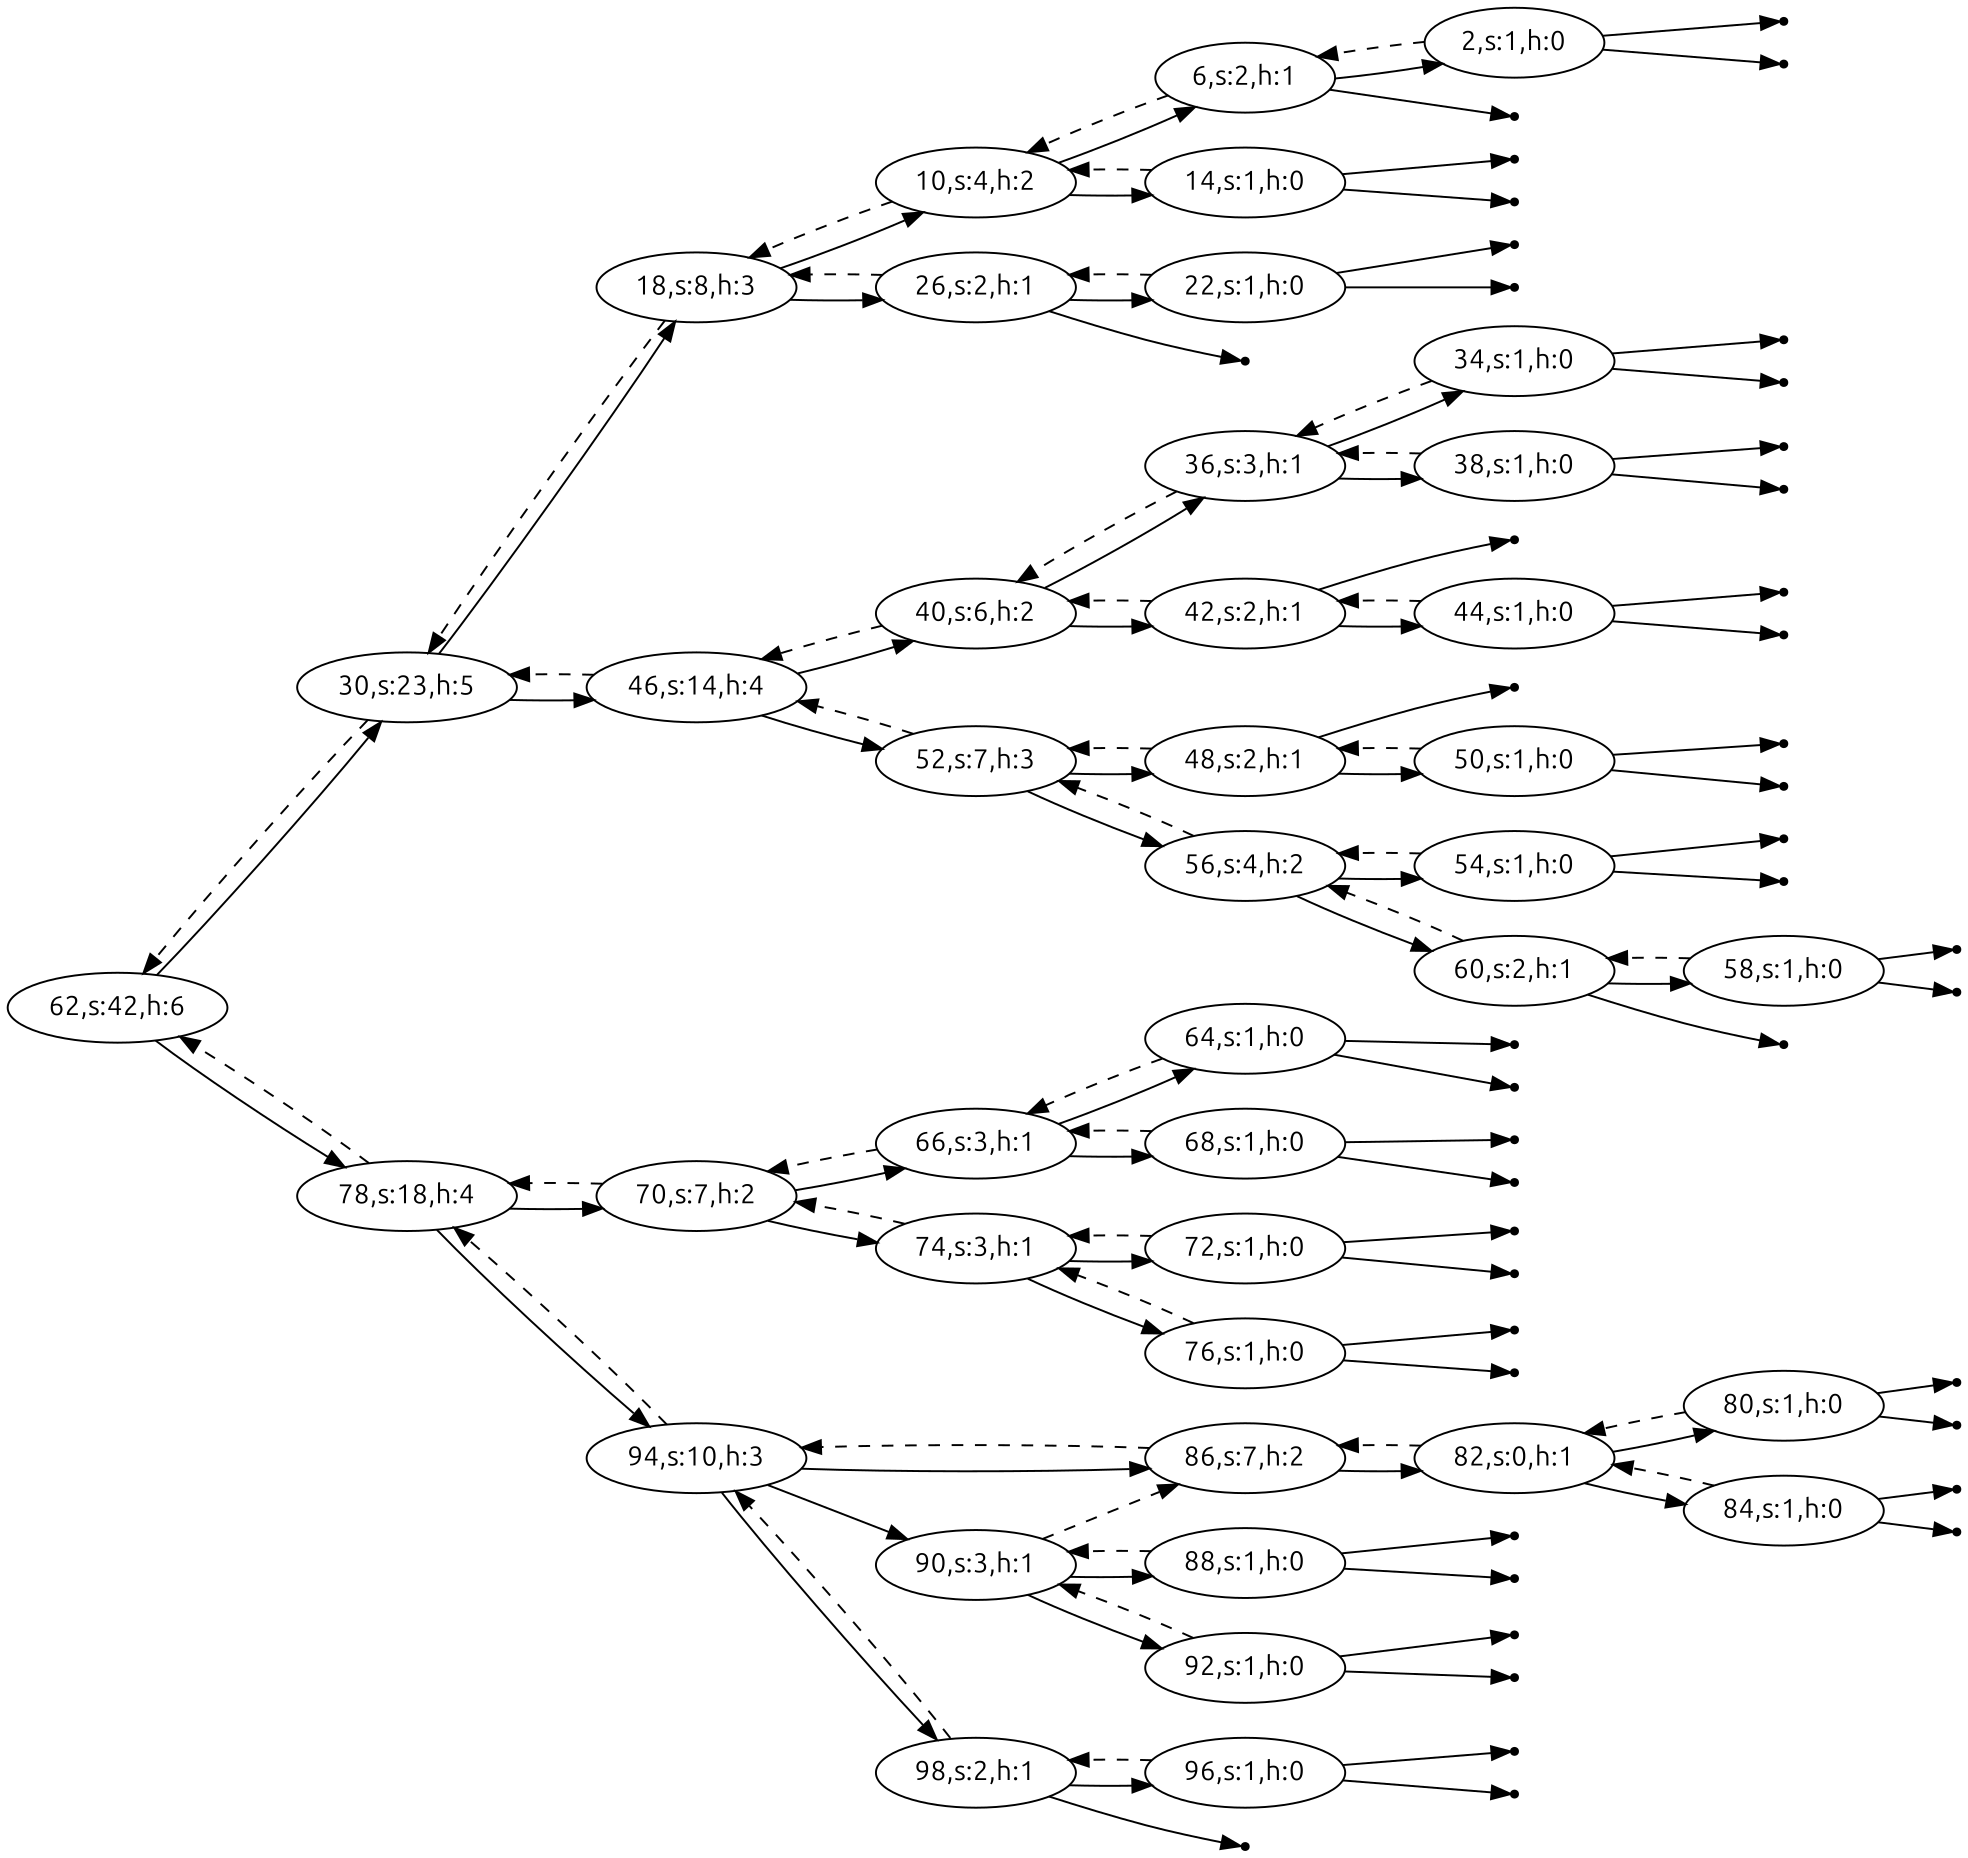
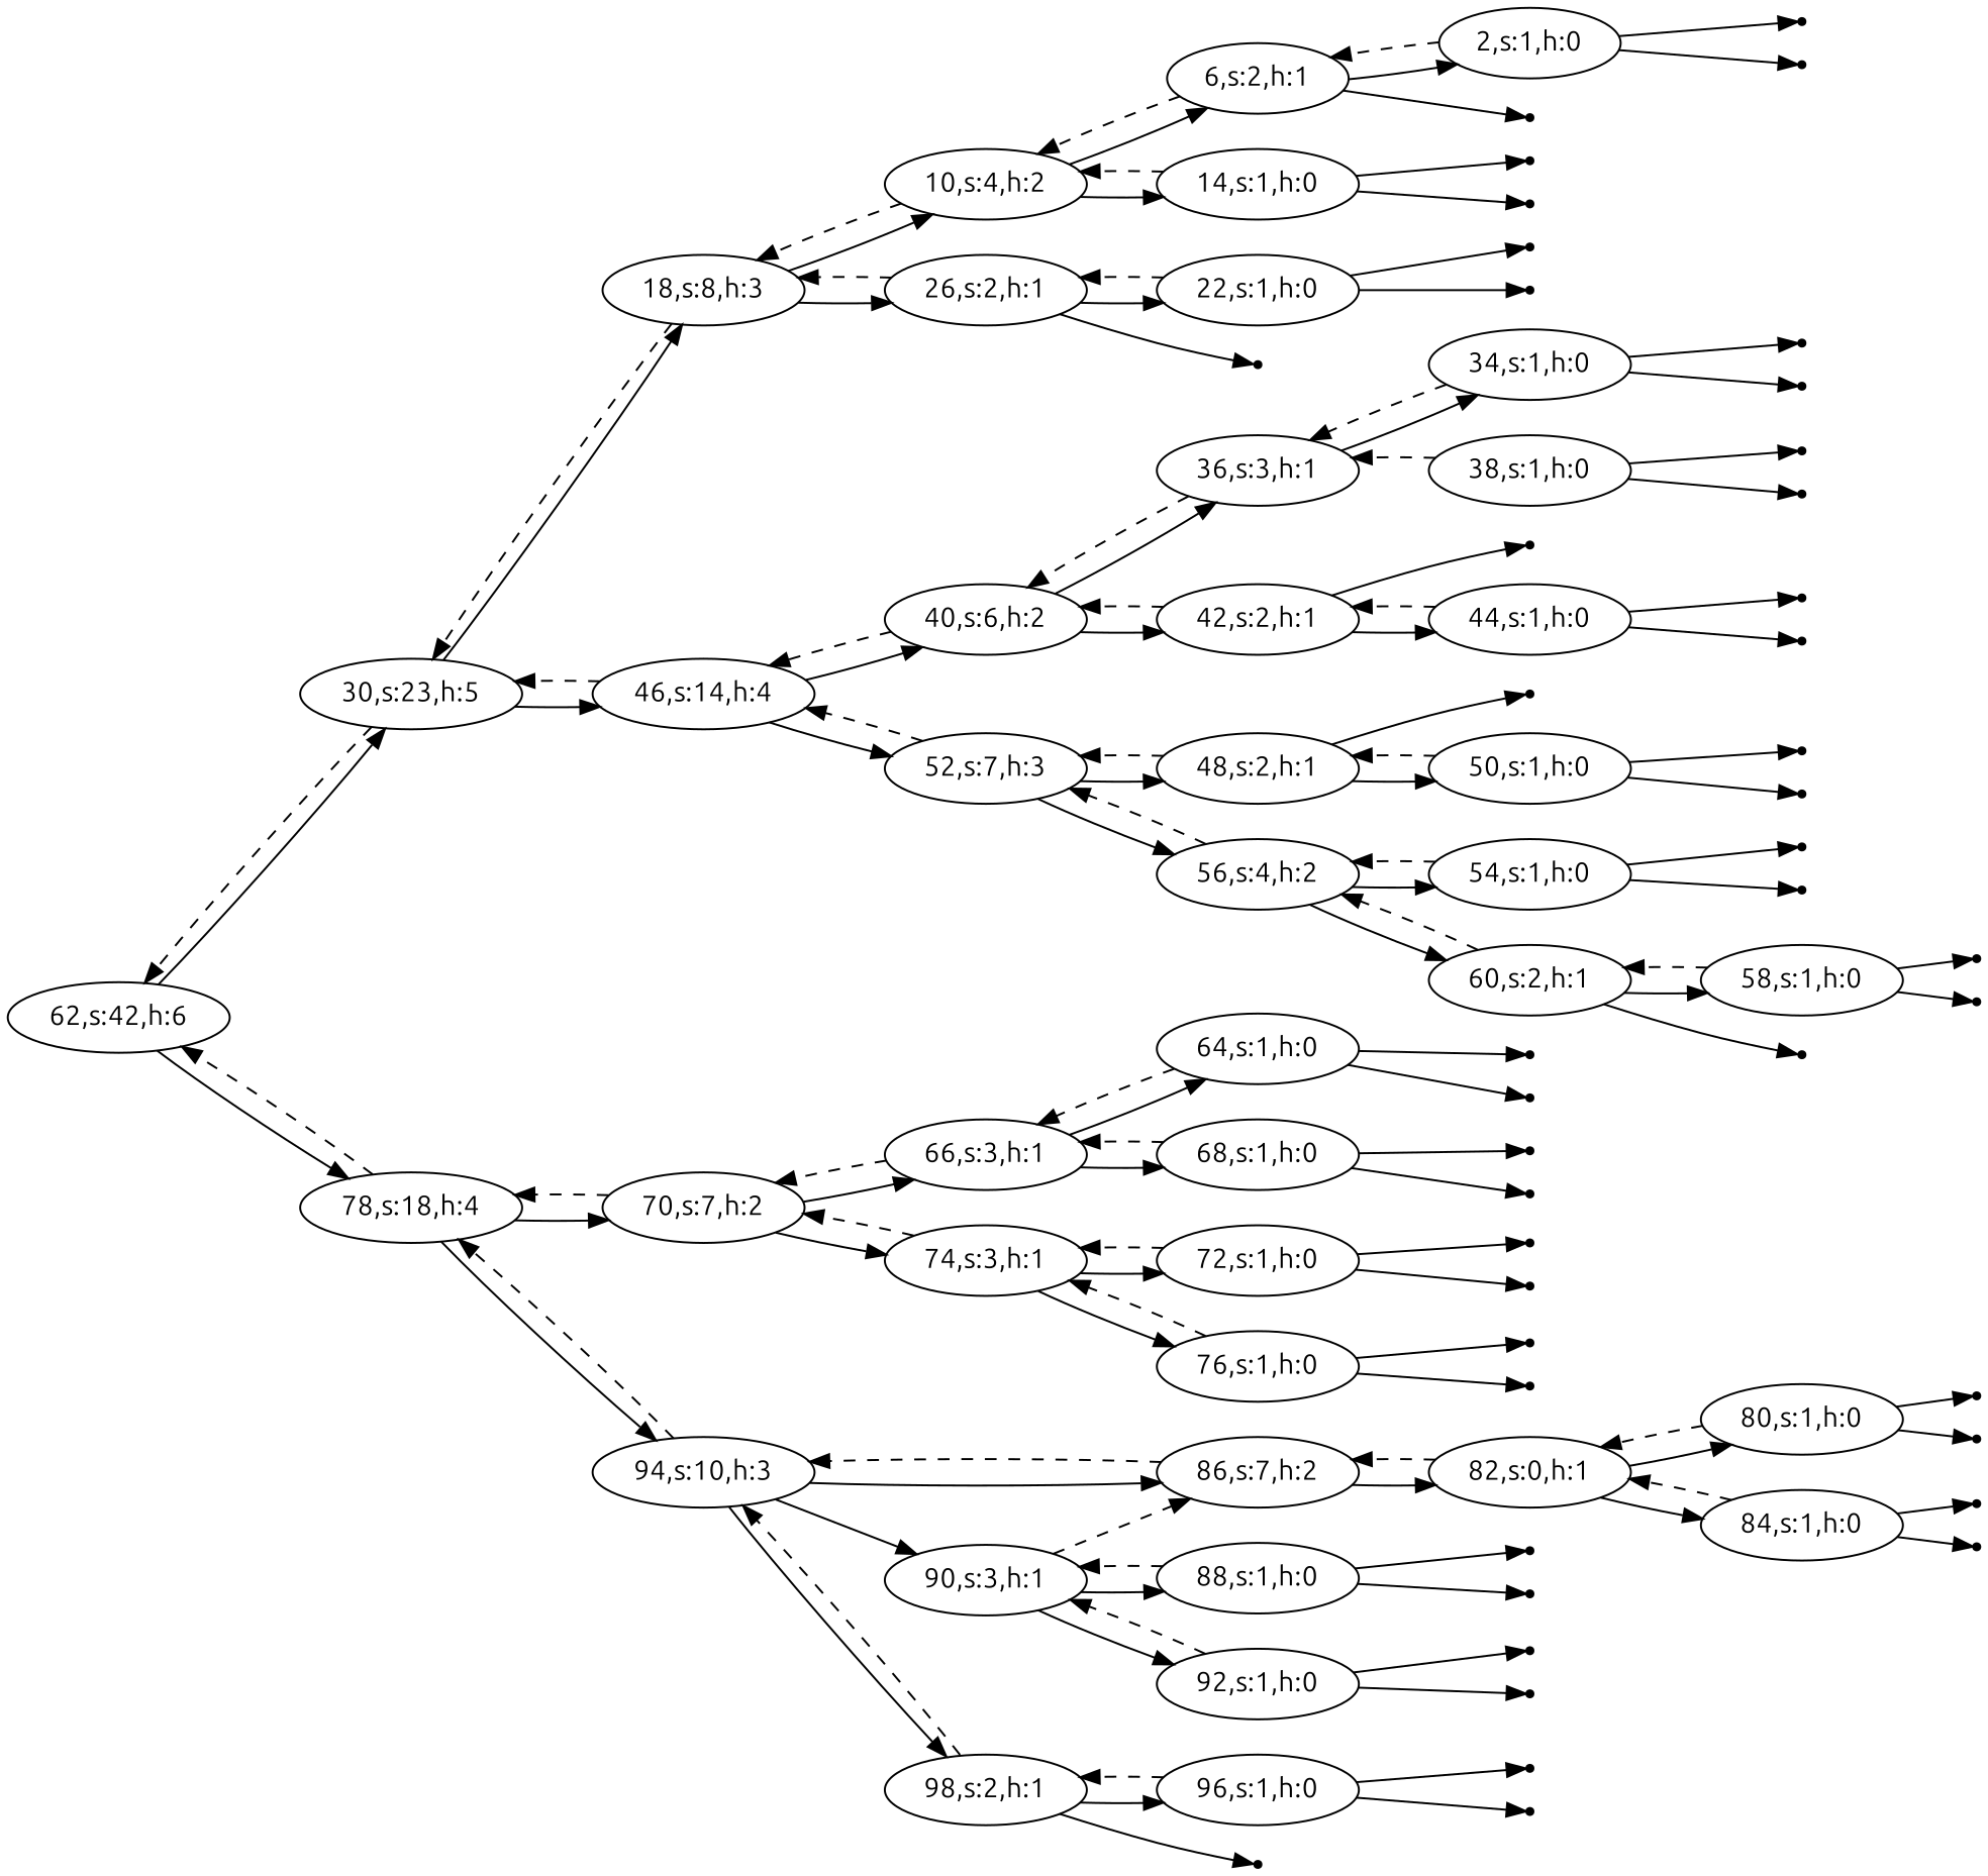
  digraph {
    fontname=Ubuntu
    rankdir=LR
    node [fontname=Ubuntu shape=point]
    edge [fontname=Ubuntu]
    n1 [label="62,s:42,h:6" shape=""]
    n2 [label="30,s:23,h:5" shape=""]
    n3 [label="78,s:18,h:4" shape=""]
    n4 [label="18,s:8,h:3" shape=""]
    n5 [label="46,s:14,h:4" shape=""]
    n6 [label="70,s:7,h:2" shape=""]
    n7 [label="94,s:10,h:3" shape=""]
    n8 [label="2,s:1,h:0" shape=""]
    nulll2
    n10 [label="6,s:2,h:1" shape=""]
    nullr2
    n12 [label="10,s:4,h:2" shape=""]
    nullr6
    n14 [label="14,s:1,h:0" shape=""]
    n15 [label="26,s:2,h:1" shape=""]
    nulll14
    nullr14
    n18 [label="22,s:1,h:0" shape=""]
    nullr26
    n20 [label="40,s:6,h:2" shape=""]
    n21 [label="52,s:7,h:3" shape=""]
    nulll22
    nullr22
    n24 [label="34,s:1,h:0" shape=""]
    nulll34
    n26 [label="36,s:3,h:1" shape=""]
    nullr34
    n28 [label="38,s:1,h:0" shape=""]
    n29 [label="42,s:2,h:1" shape=""]
    nulll38
    nullr38
    nulll42
    n33 [label="44,s:1,h:0" shape=""]
    n34 [label="48,s:2,h:1" shape=""]
    n35 [label="56,s:4,h:2" shape=""]
    nulll44
    nullr44
    nulll48
    n39 [label="50,s:1,h:0" shape=""]
    nulll50
    nullr50
    n42 [label="54,s:1,h:0" shape=""]
    n43 [label="60,s:2,h:1" shape=""]
    nulll54
    nullr54
    n46 [label="58,s:1,h:0" shape=""]
    nullr60
    nulll58
    nullr58
    n50 [label="64,s:1,h:0" shape=""]
    nulll64
    n52 [label="66,s:3,h:1" shape=""]
    nullr64
    n54 [label="68,s:1,h:0" shape=""]
    n55 [label="74,s:3,h:1" shape=""]
    nulll68
    nullr68
    n58 [label="72,s:1,h:0" shape=""]
    n59 [label="76,s:1,h:0" shape=""]
    n60 [label="86,s:7,h:2" shape=""]
    n61 [label="90,s:3,h:1" shape=""]
    n62 [label="98,s:2,h:1" shape=""]
    nulll72
    nullr72
    nulll76
    nullr76
    n67 [label="80,s:1,h:0" shape=""]
    nulll80
    n69 [label="82,s:0,h:1" shape=""]
    nullr80
    n71 [label="84,s:1,h:0" shape=""]
    nulll84
    nullr84
    n74 [label="88,s:1,h:0" shape=""]
    n75 [label="92,s:1,h:0" shape=""]
    n76 [label="96,s:1,h:0" shape=""]
    nullr98
    nulll88
    nullr88
    nulll92
    nullr92
    nulll96
    nullr96
    subgraph sub_1 {
      rank=same
      n1
    }
    n1 -> n2
    n1 -> n3
    n2 -> n1 [style=dashed]
    n2 -> n4
    n2 -> n5
    n3 -> n1 [style=dashed]
    n3 -> n6
    n3 -> n7
    n4 -> n2 [style=dashed]
    n4 -> n12
    n4 -> n15
    n5 -> n2 [style=dashed]
    n5 -> n20
    n5 -> n21
    n6 -> n3 [style=dashed]
    n6 -> n52
    n6 -> n55
    n7 -> n3 [style=dashed]
    n7 -> n60
    n7 -> n61
    n7 -> n62
    n8 -> nulll2
    n8 -> n10 [style=dashed]
    n8 -> nullr2
    n10 -> n8
    n10 -> n12 [style=dashed]
    n10 -> nullr6
    n12 -> n4 [style=dashed]
    n12 -> n10
    n12 -> n14
    n14 -> n12 [style=dashed]
    n14 -> nulll14
    n14 -> nullr14
    n15 -> n4 [style=dashed]
    n15 -> n18
    n15 -> nullr26
    n18 -> n15 [style=dashed]
    n18 -> nulll22
    n18 -> nullr22
    n20 -> n5 [style=dashed]
    n20 -> n26
    n20 -> n29
    n21 -> n5 [style=dashed]
    n21 -> n34
    n21 -> n35
    n24 -> nulll34
    n24 -> n26 [style=dashed]
    n24 -> nullr34
    n26 -> n20 [style=dashed]
    n26 -> n24
-   n26 -> n28
    n28 -> n26 [style=dashed]
    n28 -> nulll38
    n28 -> nullr38
    n29 -> n20 [style=dashed]
    n29 -> nulll42
    n29 -> n33
    n33 -> n29 [style=dashed]
    n33 -> nulll44
    n33 -> nullr44
    n34 -> n21 [style=dashed]
    n34 -> nulll48
    n34 -> n39
    n35 -> n21 [style=dashed]
    n35 -> n42
    n35 -> n43
    n39 -> n34 [style=dashed]
    n39 -> nulll50
    n39 -> nullr50
    n42 -> n35 [style=dashed]
    n42 -> nulll54
    n42 -> nullr54
    n43 -> n35 [style=dashed]
    n43 -> n46
    n43 -> nullr60
    n46 -> n43 [style=dashed]
    n46 -> nulll58
    n46 -> nullr58
    n50 -> nulll64
    n50 -> n52 [style=dashed]
    n50 -> nullr64
    n52 -> n6 [style=dashed]
    n52 -> n50
    n52 -> n54
    n54 -> n52 [style=dashed]
    n54 -> nulll68
    n54 -> nullr68
    n55 -> n6 [style=dashed]
    n55 -> n58
    n55 -> n59
    n58 -> n55 [style=dashed]
    n58 -> nulll72
    n58 -> nullr72
    n59 -> n55 [style=dashed]
    n59 -> nulll76
    n59 -> nullr76
    n60 -> n7 [style=dashed]
    n60 -> n69
    n61 -> n60 [style=dashed]
    n61 -> n74
    n61 -> n75
    n62 -> n7 [style=dashed]
    n62 -> n76
    n62 -> nullr98
    n67 -> nulll80
    n67 -> n69 [style=dashed]
    n67 -> nullr80
    n69 -> n60 [style=dashed]
    n69 -> n67
    n69 -> n71
    n71 -> n69 [style=dashed]
    n71 -> nulll84
    n71 -> nullr84
    n74 -> n61 [style=dashed]
    n74 -> nulll88
    n74 -> nullr88
    n75 -> n61 [style=dashed]
    n75 -> nulll92
    n75 -> nullr92
    n76 -> n62 [style=dashed]
    n76 -> nulll96
    n76 -> nullr96
  }
